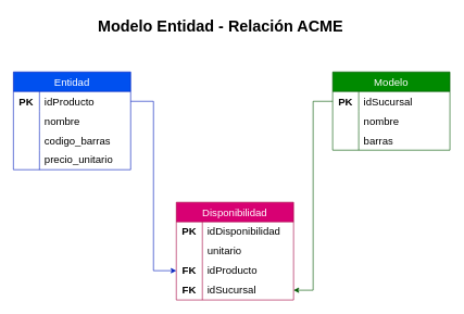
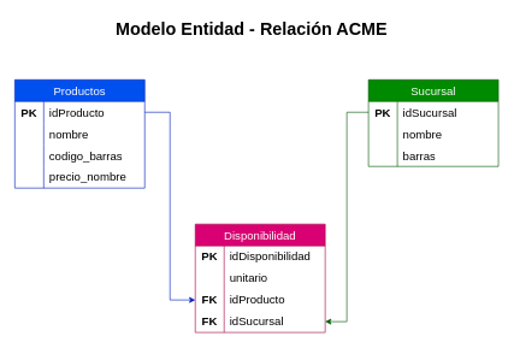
  <mxCell id="0" />
  <mxCell id="1" parent="0" />
- <mxCell id="2" value="&lt;h1&gt;Modelo Entidad - Relación ACME&lt;/h1&gt;" style="text;html=1;strokeColor=none;fillColor=none;spacing=5;spacingTop=-20;whiteSpace=wrap;overflow=hidden;rounded=0;" parent="1" vertex="1"><mxGeometry x="145" y="20" width="420" height="40" as="geometry" /></mxCell>
- <mxCell id="3" value="Entidad" style="shape=table;startSize=30;container=1;collapsible=0;childLayout=tableLayout;fixedRows=1;rowLines=0;fontStyle=0;strokeColor=#001DBC;fontSize=16;fillColor=#0050ef;fontColor=#ffffff;" parent="1" vertex="1"><mxGeometry x="20" y="110" width="180" height="150" as="geometry" /></mxCell>
+ <mxCell id="2" value="&lt;h1&gt;Modelo Entidad - Relación ACME&lt;/h1&gt;" style="text;html=1;strokeColor=none;fillColor=none;spacing=5;spacingTop=-20;whiteSpace=wrap;overflow=hidden;rounded=0;" parent="1" vertex="1"><mxGeometry x="155" y="20" width="420" height="40" as="geometry" /></mxCell>
+ <mxCell id="3" value="Productos" style="shape=table;startSize=30;container=1;collapsible=0;childLayout=tableLayout;fixedRows=1;rowLines=0;fontStyle=0;strokeColor=#001DBC;fontSize=16;fillColor=#0050ef;fontColor=#ffffff;" parent="1" vertex="1"><mxGeometry x="20" y="110" width="180" height="150" as="geometry" /></mxCell>
  <mxCell id="4" value="" style="shape=tableRow;horizontal=0;startSize=0;swimlaneHead=0;swimlaneBody=0;top=0;left=0;bottom=0;right=0;collapsible=0;dropTarget=0;fillColor=none;points=[[0,0.5],[1,0.5]];portConstraint=eastwest;strokeColor=inherit;fontSize=16;" parent="3" vertex="1"><mxGeometry y="30" width="180" height="30" as="geometry" /></mxCell>
  <mxCell id="5" value="&lt;b&gt;PK&lt;/b&gt;" style="shape=partialRectangle;html=1;whiteSpace=wrap;connectable=0;fillColor=none;top=0;left=0;bottom=0;right=0;overflow=hidden;pointerEvents=1;strokeColor=inherit;fontSize=16;" parent="4" vertex="1"><mxGeometry width="40" height="30" as="geometry"><mxRectangle width="40" height="30" as="alternateBounds" /></mxGeometry></mxCell>
  <mxCell id="6" value="idProducto" style="shape=partialRectangle;html=1;whiteSpace=wrap;connectable=0;fillColor=none;top=0;left=0;bottom=0;right=0;align=left;spacingLeft=6;overflow=hidden;strokeColor=inherit;fontSize=16;" parent="4" vertex="1"><mxGeometry x="40" width="140" height="30" as="geometry"><mxRectangle width="140" height="30" as="alternateBounds" /></mxGeometry></mxCell>
  <mxCell id="7" value="" style="shape=tableRow;horizontal=0;startSize=0;swimlaneHead=0;swimlaneBody=0;top=0;left=0;bottom=0;right=0;collapsible=0;dropTarget=0;fillColor=none;points=[[0,0.5],[1,0.5]];portConstraint=eastwest;strokeColor=inherit;fontSize=16;" parent="3" vertex="1"><mxGeometry y="60" width="180" height="30" as="geometry" /></mxCell>
  <mxCell id="8" value="" style="shape=partialRectangle;html=1;whiteSpace=wrap;connectable=0;fillColor=none;top=0;left=0;bottom=0;right=0;overflow=hidden;strokeColor=inherit;fontSize=16;" parent="7" vertex="1"><mxGeometry width="40" height="30" as="geometry"><mxRectangle width="40" height="30" as="alternateBounds" /></mxGeometry></mxCell>
  <mxCell id="9" value="nombre" style="shape=partialRectangle;html=1;whiteSpace=wrap;connectable=0;fillColor=none;top=0;left=0;bottom=0;right=0;align=left;spacingLeft=6;overflow=hidden;strokeColor=inherit;fontSize=16;" parent="7" vertex="1"><mxGeometry x="40" width="140" height="30" as="geometry"><mxRectangle width="140" height="30" as="alternateBounds" /></mxGeometry></mxCell>
  <mxCell id="10" value="" style="shape=tableRow;horizontal=0;startSize=0;swimlaneHead=0;swimlaneBody=0;top=0;left=0;bottom=0;right=0;collapsible=0;dropTarget=0;fillColor=none;points=[[0,0.5],[1,0.5]];portConstraint=eastwest;strokeColor=inherit;fontSize=16;" parent="3" vertex="1"><mxGeometry y="90" width="180" height="30" as="geometry" /></mxCell>
  <mxCell id="11" value="" style="shape=partialRectangle;html=1;whiteSpace=wrap;connectable=0;fillColor=none;top=0;left=0;bottom=0;right=0;overflow=hidden;strokeColor=inherit;fontSize=16;" parent="10" vertex="1"><mxGeometry width="40" height="30" as="geometry"><mxRectangle width="40" height="30" as="alternateBounds" /></mxGeometry></mxCell>
  <mxCell id="12" value="codigo_barras" style="shape=partialRectangle;html=1;whiteSpace=wrap;connectable=0;fillColor=none;top=0;left=0;bottom=0;right=0;align=left;spacingLeft=6;overflow=hidden;strokeColor=inherit;fontSize=16;" parent="10" vertex="1"><mxGeometry x="40" width="140" height="30" as="geometry"><mxRectangle width="140" height="30" as="alternateBounds" /></mxGeometry></mxCell>
  <mxCell id="13" style="shape=tableRow;horizontal=0;startSize=0;swimlaneHead=0;swimlaneBody=0;top=0;left=0;bottom=0;right=0;collapsible=0;dropTarget=0;fillColor=none;points=[[0,0.5],[1,0.5]];portConstraint=eastwest;strokeColor=inherit;fontSize=16;" parent="3" vertex="1"><mxGeometry y="120" width="180" height="30" as="geometry" /></mxCell>
  <mxCell id="14" style="shape=partialRectangle;html=1;whiteSpace=wrap;connectable=0;fillColor=none;top=0;left=0;bottom=0;right=0;overflow=hidden;strokeColor=inherit;fontSize=16;" parent="13" vertex="1"><mxGeometry width="40" height="30" as="geometry"><mxRectangle width="40" height="30" as="alternateBounds" /></mxGeometry></mxCell>
- <mxCell id="15" value="precio_unitario" style="shape=partialRectangle;html=1;whiteSpace=wrap;connectable=0;fillColor=none;top=0;left=0;bottom=0;right=0;align=left;spacingLeft=6;overflow=hidden;strokeColor=inherit;fontSize=16;" parent="13" vertex="1"><mxGeometry x="40" width="140" height="30" as="geometry"><mxRectangle width="140" height="30" as="alternateBounds" /></mxGeometry></mxCell>
- <mxCell id="16" value="Modelo" style="shape=table;startSize=30;container=1;collapsible=0;childLayout=tableLayout;fixedRows=1;rowLines=0;fontStyle=0;strokeColor=#005700;fontSize=16;fillColor=#008a00;fontColor=#ffffff;" parent="1" vertex="1"><mxGeometry x="510" y="110" width="180" height="120" as="geometry" /></mxCell>
+ <mxCell id="15" value="precio_nombre" style="shape=partialRectangle;html=1;whiteSpace=wrap;connectable=0;fillColor=none;top=0;left=0;bottom=0;right=0;align=left;spacingLeft=6;overflow=hidden;strokeColor=inherit;fontSize=16;" parent="13" vertex="1"><mxGeometry x="40" width="140" height="30" as="geometry"><mxRectangle width="140" height="30" as="alternateBounds" /></mxGeometry></mxCell>
+ <mxCell id="16" value="Sucursal" style="shape=table;startSize=30;container=1;collapsible=0;childLayout=tableLayout;fixedRows=1;rowLines=0;fontStyle=0;strokeColor=#005700;fontSize=16;fillColor=#008a00;fontColor=#ffffff;" parent="1" vertex="1"><mxGeometry x="510" y="110" width="180" height="120" as="geometry" /></mxCell>
  <mxCell id="17" value="" style="shape=tableRow;horizontal=0;startSize=0;swimlaneHead=0;swimlaneBody=0;top=0;left=0;bottom=0;right=0;collapsible=0;dropTarget=0;fillColor=none;points=[[0,0.5],[1,0.5]];portConstraint=eastwest;strokeColor=inherit;fontSize=16;" parent="16" vertex="1"><mxGeometry y="30" width="180" height="30" as="geometry" /></mxCell>
  <mxCell id="18" value="&lt;b&gt;PK&lt;/b&gt;" style="shape=partialRectangle;html=1;whiteSpace=wrap;connectable=0;fillColor=none;top=0;left=0;bottom=0;right=0;overflow=hidden;pointerEvents=1;strokeColor=inherit;fontSize=16;" parent="17" vertex="1"><mxGeometry width="40" height="30" as="geometry"><mxRectangle width="40" height="30" as="alternateBounds" /></mxGeometry></mxCell>
  <mxCell id="19" value="idSucursal" style="shape=partialRectangle;html=1;whiteSpace=wrap;connectable=0;fillColor=none;top=0;left=0;bottom=0;right=0;align=left;spacingLeft=6;overflow=hidden;strokeColor=inherit;fontSize=16;" parent="17" vertex="1"><mxGeometry x="40" width="140" height="30" as="geometry"><mxRectangle width="140" height="30" as="alternateBounds" /></mxGeometry></mxCell>
  <mxCell id="20" value="" style="shape=tableRow;horizontal=0;startSize=0;swimlaneHead=0;swimlaneBody=0;top=0;left=0;bottom=0;right=0;collapsible=0;dropTarget=0;fillColor=none;points=[[0,0.5],[1,0.5]];portConstraint=eastwest;strokeColor=inherit;fontSize=16;" parent="16" vertex="1"><mxGeometry y="60" width="180" height="30" as="geometry" /></mxCell>
  <mxCell id="21" value="" style="shape=partialRectangle;html=1;whiteSpace=wrap;connectable=0;fillColor=none;top=0;left=0;bottom=0;right=0;overflow=hidden;strokeColor=inherit;fontSize=16;" parent="20" vertex="1"><mxGeometry width="40" height="30" as="geometry"><mxRectangle width="40" height="30" as="alternateBounds" /></mxGeometry></mxCell>
  <mxCell id="22" value="nombre" style="shape=partialRectangle;html=1;whiteSpace=wrap;connectable=0;fillColor=none;top=0;left=0;bottom=0;right=0;align=left;spacingLeft=6;overflow=hidden;strokeColor=inherit;fontSize=16;" parent="20" vertex="1"><mxGeometry x="40" width="140" height="30" as="geometry"><mxRectangle width="140" height="30" as="alternateBounds" /></mxGeometry></mxCell>
  <mxCell id="23" style="shape=tableRow;horizontal=0;startSize=0;swimlaneHead=0;swimlaneBody=0;top=0;left=0;bottom=0;right=0;collapsible=0;dropTarget=0;fillColor=none;points=[[0,0.5],[1,0.5]];portConstraint=eastwest;strokeColor=inherit;fontSize=16;" vertex="1" parent="16"><mxGeometry y="90" width="180" height="30" as="geometry" /></mxCell>
  <mxCell id="24" style="shape=partialRectangle;html=1;whiteSpace=wrap;connectable=0;fillColor=none;top=0;left=0;bottom=0;right=0;overflow=hidden;strokeColor=inherit;fontSize=16;" vertex="1" parent="23"><mxGeometry width="40" height="30" as="geometry"><mxRectangle width="40" height="30" as="alternateBounds" /></mxGeometry></mxCell>
  <mxCell id="25" value="barras" style="shape=partialRectangle;html=1;whiteSpace=wrap;connectable=0;fillColor=none;top=0;left=0;bottom=0;right=0;align=left;spacingLeft=6;overflow=hidden;strokeColor=inherit;fontSize=16;" vertex="1" parent="23"><mxGeometry x="40" width="140" height="30" as="geometry"><mxRectangle width="140" height="30" as="alternateBounds" /></mxGeometry></mxCell>
  <mxCell id="26" value="Disponibilidad" style="shape=table;startSize=30;container=1;collapsible=0;childLayout=tableLayout;fixedRows=1;rowLines=0;fontStyle=0;strokeColor=#A50040;fontSize=16;fillColor=#d80073;fontColor=#ffffff;" parent="1" vertex="1"><mxGeometry x="270" y="310" width="180" height="150" as="geometry" /></mxCell>
  <mxCell id="27" value="" style="shape=tableRow;horizontal=0;startSize=0;swimlaneHead=0;swimlaneBody=0;top=0;left=0;bottom=0;right=0;collapsible=0;dropTarget=0;fillColor=none;points=[[0,0.5],[1,0.5]];portConstraint=eastwest;strokeColor=inherit;fontSize=16;" parent="26" vertex="1"><mxGeometry y="30" width="180" height="30" as="geometry" /></mxCell>
  <mxCell id="28" value="&lt;b&gt;PK&lt;/b&gt;" style="shape=partialRectangle;html=1;whiteSpace=wrap;connectable=0;fillColor=none;top=0;left=0;bottom=0;right=0;overflow=hidden;pointerEvents=1;strokeColor=inherit;fontSize=16;" parent="27" vertex="1"><mxGeometry width="40" height="30" as="geometry"><mxRectangle width="40" height="30" as="alternateBounds" /></mxGeometry></mxCell>
  <mxCell id="29" value="idDisponibilidad" style="shape=partialRectangle;html=1;whiteSpace=wrap;connectable=0;fillColor=none;top=0;left=0;bottom=0;right=0;align=left;spacingLeft=6;overflow=hidden;strokeColor=inherit;fontSize=16;" parent="27" vertex="1"><mxGeometry x="40" width="140" height="30" as="geometry"><mxRectangle width="140" height="30" as="alternateBounds" /></mxGeometry></mxCell>
  <mxCell id="30" value="" style="shape=tableRow;horizontal=0;startSize=0;swimlaneHead=0;swimlaneBody=0;top=0;left=0;bottom=0;right=0;collapsible=0;dropTarget=0;fillColor=none;points=[[0,0.5],[1,0.5]];portConstraint=eastwest;strokeColor=inherit;fontSize=16;" parent="26" vertex="1"><mxGeometry y="60" width="180" height="30" as="geometry" /></mxCell>
  <mxCell id="31" value="" style="shape=partialRectangle;html=1;whiteSpace=wrap;connectable=0;fillColor=none;top=0;left=0;bottom=0;right=0;overflow=hidden;strokeColor=inherit;fontSize=16;" parent="30" vertex="1"><mxGeometry width="40" height="30" as="geometry"><mxRectangle width="40" height="30" as="alternateBounds" /></mxGeometry></mxCell>
  <mxCell id="32" value="unitario" style="shape=partialRectangle;html=1;whiteSpace=wrap;connectable=0;fillColor=none;top=0;left=0;bottom=0;right=0;align=left;spacingLeft=6;overflow=hidden;strokeColor=inherit;fontSize=16;" parent="30" vertex="1"><mxGeometry x="40" width="140" height="30" as="geometry"><mxRectangle width="140" height="30" as="alternateBounds" /></mxGeometry></mxCell>
  <mxCell id="33" value="" style="shape=tableRow;horizontal=0;startSize=0;swimlaneHead=0;swimlaneBody=0;top=0;left=0;bottom=0;right=0;collapsible=0;dropTarget=0;fillColor=none;points=[[0,0.5],[1,0.5]];portConstraint=eastwest;strokeColor=inherit;fontSize=16;" parent="26" vertex="1"><mxGeometry y="90" width="180" height="30" as="geometry" /></mxCell>
  <mxCell id="34" value="&lt;b&gt;FK&lt;/b&gt;" style="shape=partialRectangle;html=1;whiteSpace=wrap;connectable=0;fillColor=none;top=0;left=0;bottom=0;right=0;overflow=hidden;strokeColor=inherit;fontSize=16;" parent="33" vertex="1"><mxGeometry width="40" height="30" as="geometry"><mxRectangle width="40" height="30" as="alternateBounds" /></mxGeometry></mxCell>
  <mxCell id="35" value="idProducto" style="shape=partialRectangle;html=1;whiteSpace=wrap;connectable=0;fillColor=none;top=0;left=0;bottom=0;right=0;align=left;spacingLeft=6;overflow=hidden;strokeColor=inherit;fontSize=16;" parent="33" vertex="1"><mxGeometry x="40" width="140" height="30" as="geometry"><mxRectangle width="140" height="30" as="alternateBounds" /></mxGeometry></mxCell>
  <mxCell id="36" style="shape=tableRow;horizontal=0;startSize=0;swimlaneHead=0;swimlaneBody=0;top=0;left=0;bottom=0;right=0;collapsible=0;dropTarget=0;fillColor=none;points=[[0,0.5],[1,0.5]];portConstraint=eastwest;strokeColor=inherit;fontSize=16;" parent="26" vertex="1"><mxGeometry y="120" width="180" height="30" as="geometry" /></mxCell>
  <mxCell id="37" value="&lt;b&gt;FK&lt;/b&gt;" style="shape=partialRectangle;html=1;whiteSpace=wrap;connectable=0;fillColor=none;top=0;left=0;bottom=0;right=0;overflow=hidden;strokeColor=inherit;fontSize=16;" parent="36" vertex="1"><mxGeometry width="40" height="30" as="geometry"><mxRectangle width="40" height="30" as="alternateBounds" /></mxGeometry></mxCell>
  <mxCell id="38" value="idSucursal" style="shape=partialRectangle;html=1;whiteSpace=wrap;connectable=0;fillColor=none;top=0;left=0;bottom=0;right=0;align=left;spacingLeft=6;overflow=hidden;strokeColor=inherit;fontSize=16;" parent="36" vertex="1"><mxGeometry x="40" width="140" height="30" as="geometry"><mxRectangle width="140" height="30" as="alternateBounds" /></mxGeometry></mxCell>
  <mxCell id="39" style="edgeStyle=orthogonalEdgeStyle;rounded=0;orthogonalLoop=1;jettySize=auto;html=1;entryX=0;entryY=0.5;entryDx=0;entryDy=0;fillColor=#0050ef;strokeColor=#001DBC;" parent="1" source="4" target="33" edge="1"><mxGeometry relative="1" as="geometry" /></mxCell>
  <mxCell id="40" style="edgeStyle=orthogonalEdgeStyle;rounded=0;orthogonalLoop=1;jettySize=auto;html=1;exitX=0;exitY=0.5;exitDx=0;exitDy=0;entryX=1;entryY=0.5;entryDx=0;entryDy=0;fillColor=#008a00;strokeColor=#005700;" parent="1" source="17" target="36" edge="1"><mxGeometry relative="1" as="geometry" /></mxCell>
